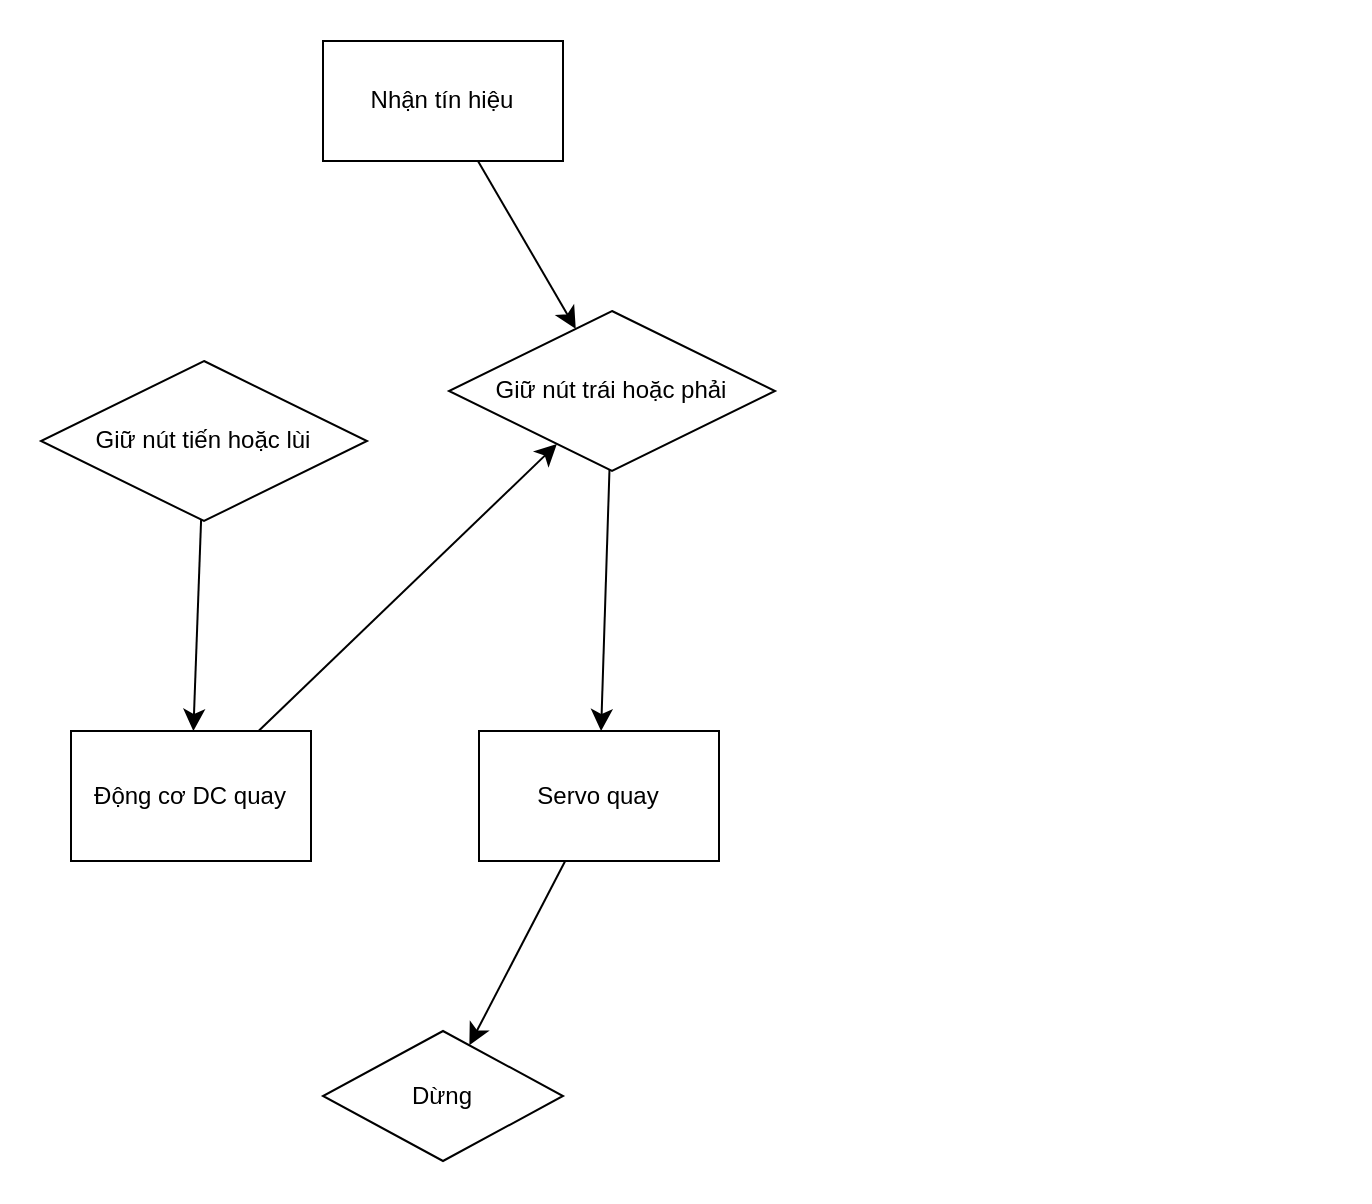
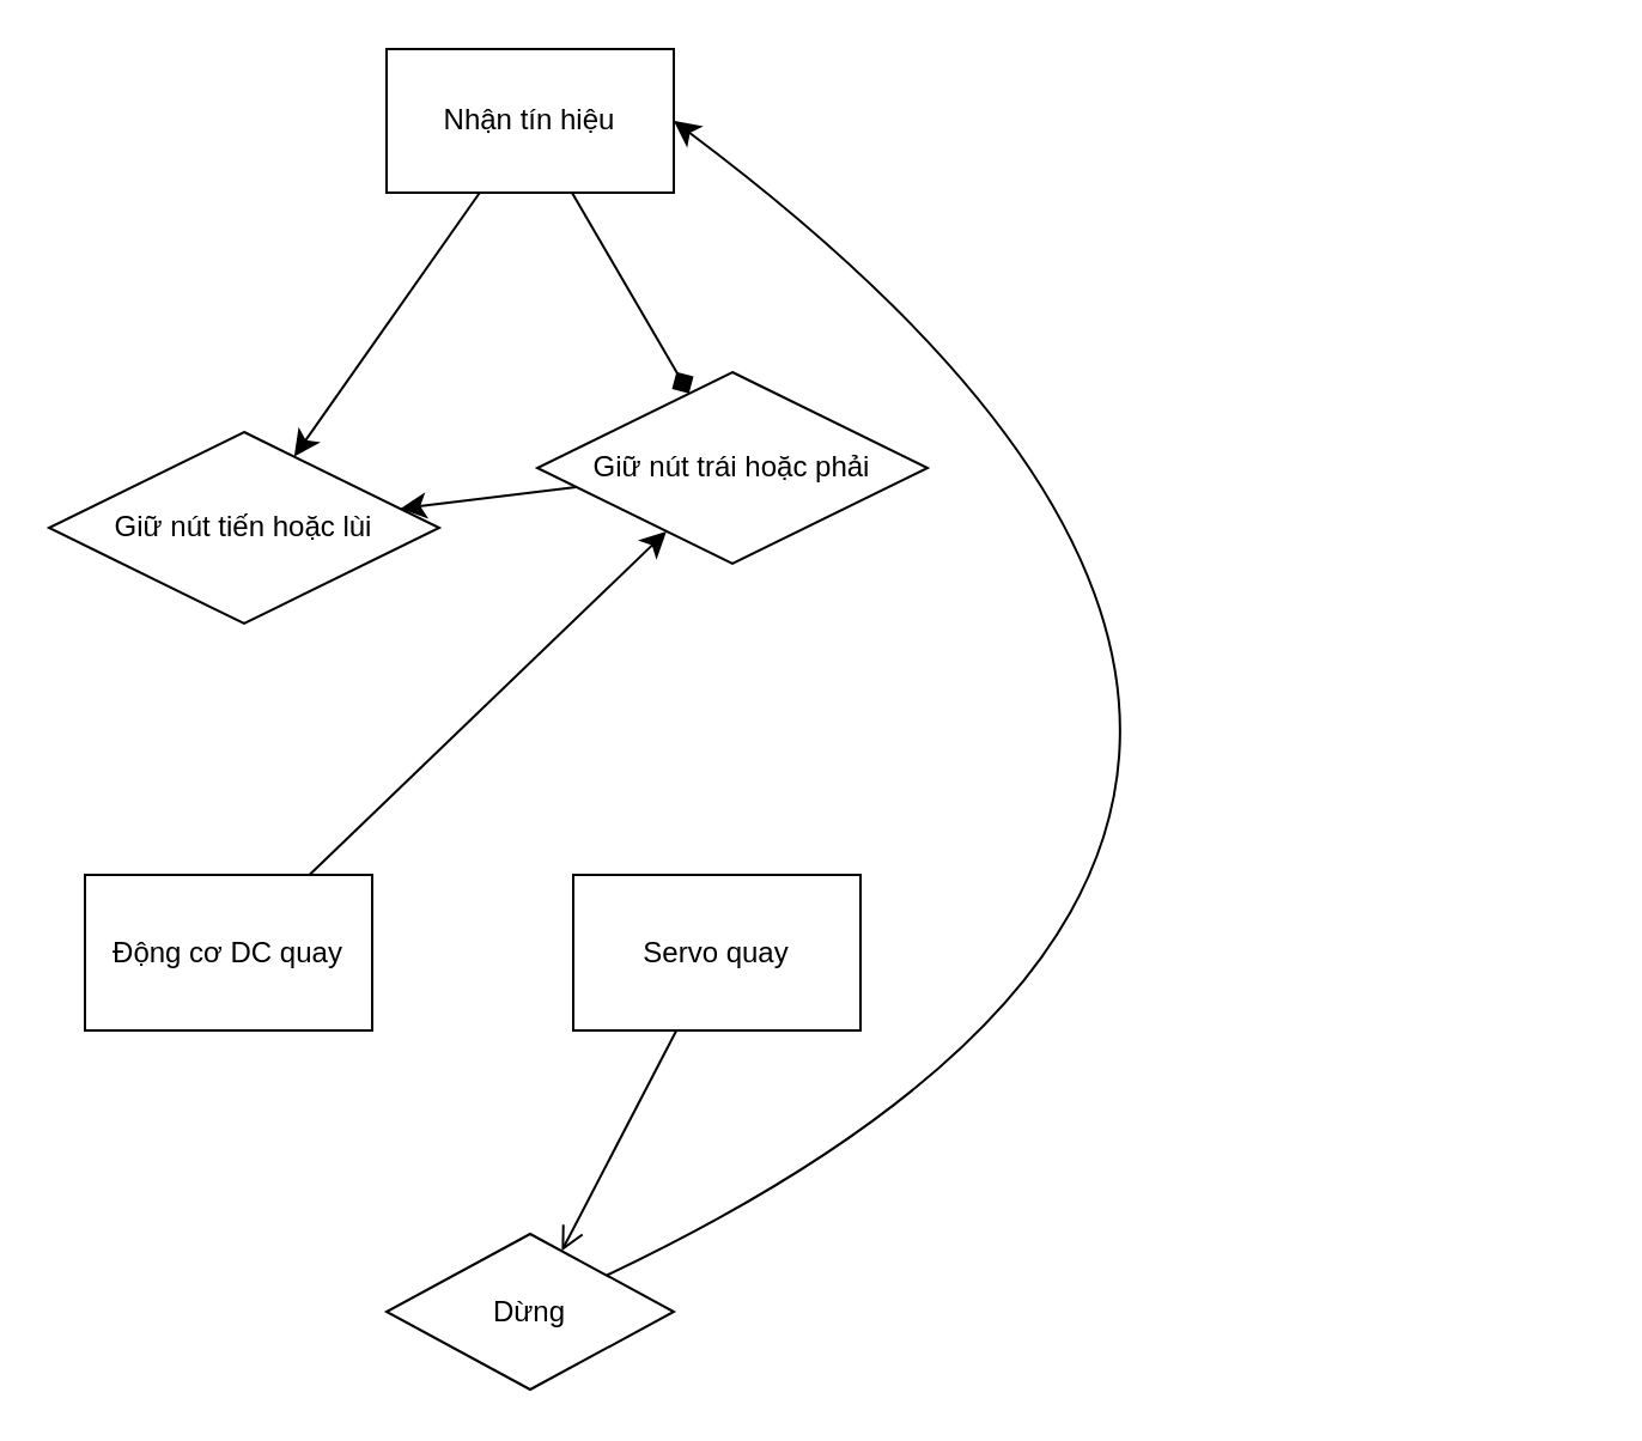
  <mxCell id="0" />
  <mxCell id="1" parent="0" />
- <mxCell id="3" style="edgeStyle=none;curved=1;rounded=0;orthogonalLoop=1;jettySize=auto;html=1;fontSize=12;startSize=8;endSize=8;" edge="1" parent="1" source="4" target="10"><mxGeometry relative="1" as="geometry" /></mxCell>
+ <mxCell id="2" style="edgeStyle=none;curved=1;rounded=0;orthogonalLoop=1;jettySize=auto;html=1;fontSize=12;startSize=8;endSize=8;" edge="1" parent="1" source="4" target="8"><mxGeometry relative="1" as="geometry"><mxPoint x="75.678" y="38.546" as="targetPoint" /></mxGeometry></mxCell>
+ <mxCell id="3" style="edgeStyle=none;curved=1;rounded=0;orthogonalLoop=1;jettySize=auto;html=1;fontSize=12;startSize=8;endSize=8;endArrow=diamond;" edge="1" parent="1" source="4" target="10"><mxGeometry relative="1" as="geometry" /></mxCell>
  <mxCell id="4" value="Nhận tín hiệu" style="rounded=0;whiteSpace=wrap;html=1;" vertex="1" parent="1"><mxGeometry x="161" y="20" width="120" height="60" as="geometry" /></mxCell>
  <mxCell id="5" style="edgeStyle=none;curved=1;rounded=0;orthogonalLoop=1;jettySize=auto;html=1;fontSize=12;startSize=8;endSize=8;" edge="1" parent="1" source="6" target="10"><mxGeometry relative="1" as="geometry" /></mxCell>
  <mxCell id="6" value="Động cơ DC quay" style="rounded=0;whiteSpace=wrap;html=1;" vertex="1" parent="1"><mxGeometry x="35" y="365" width="120" height="65" as="geometry" /></mxCell>
- <mxCell id="7" style="edgeStyle=none;curved=1;rounded=0;orthogonalLoop=1;jettySize=auto;html=1;fontSize=12;startSize=8;endSize=8;" edge="1" parent="1" source="8" target="6"><mxGeometry relative="1" as="geometry" /></mxCell>
  <mxCell id="8" value="Giữ nút tiến hoặc lùi" style="rhombus;whiteSpace=wrap;html=1;" vertex="1" parent="1"><mxGeometry x="20" y="180" width="163" height="80" as="geometry" /></mxCell>
- <mxCell id="9" style="edgeStyle=none;curved=1;rounded=0;orthogonalLoop=1;jettySize=auto;html=1;fontSize=12;startSize=8;endSize=8;" edge="1" parent="1" source="10" target="12"><mxGeometry relative="1" as="geometry" /></mxCell>
+ <mxCell id="9" style="edgeStyle=none;curved=1;rounded=0;orthogonalLoop=1;jettySize=auto;html=1;fontSize=12;startSize=8;endSize=8;" edge="1" parent="1" source="10" target="8"><mxGeometry relative="1" as="geometry" /></mxCell>
  <mxCell id="10" value="Giữ nút trái hoặc phải" style="rhombus;whiteSpace=wrap;html=1;" vertex="1" parent="1"><mxGeometry x="224" y="155" width="163" height="80" as="geometry" /></mxCell>
- <mxCell id="11" style="edgeStyle=none;curved=1;rounded=0;orthogonalLoop=1;jettySize=auto;html=1;fontSize=12;startSize=8;endSize=8;" edge="1" parent="1" source="12" target="14"><mxGeometry relative="1" as="geometry" /></mxCell>
+ <mxCell id="11" style="edgeStyle=none;curved=1;rounded=0;orthogonalLoop=1;jettySize=auto;html=1;fontSize=12;startSize=8;endSize=8;endArrow=open;" edge="1" parent="1" source="12" target="14"><mxGeometry relative="1" as="geometry" /></mxCell>
  <mxCell id="12" value="Servo quay" style="rounded=0;whiteSpace=wrap;html=1;" vertex="1" parent="1"><mxGeometry x="239" y="365" width="120" height="65" as="geometry" /></mxCell>
+ <mxCell id="13" style="edgeStyle=none;curved=1;rounded=0;orthogonalLoop=1;jettySize=auto;html=1;fontSize=12;startSize=8;endSize=8;entryX=1;entryY=0.5;entryDx=0;entryDy=0;" edge="1" parent="1" source="14" target="4"><mxGeometry relative="1" as="geometry"><mxPoint x="257.79" y="643" as="sourcePoint" /><mxPoint x="288" y="30" as="targetPoint" /><Array as="points"><mxPoint x="664" y="337" /></Array></mxGeometry></mxCell>
  <mxCell id="14" value="Dừng" style="rhombus;whiteSpace=wrap;html=1;" vertex="1" parent="1"><mxGeometry x="161" y="515" width="120" height="65" as="geometry" /></mxCell>
